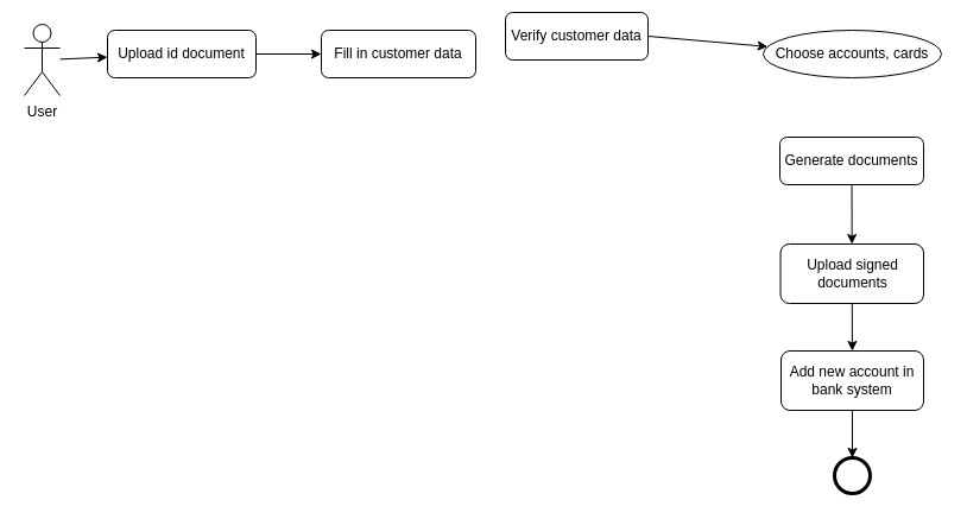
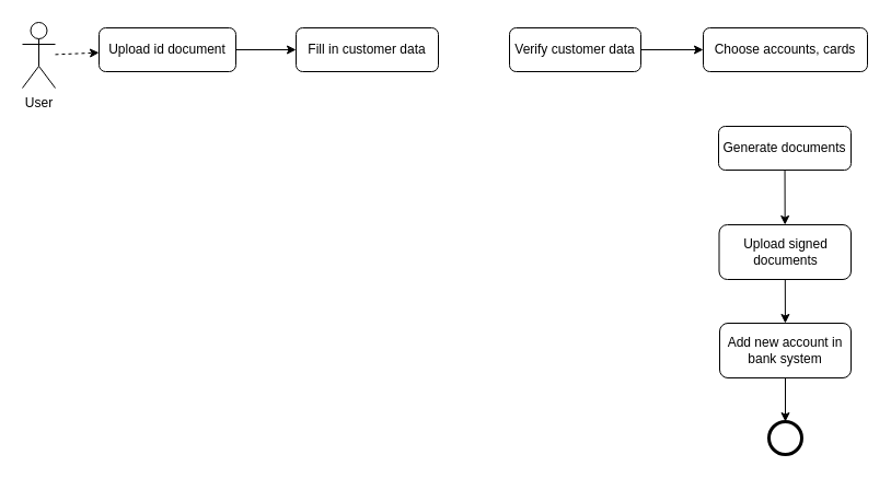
  <mxCell id="0" />
  <mxCell id="1" parent="0" />
- <mxCell id="2" value="" style="edgeStyle=none;html=1;" parent="1" source="3" target="5" edge="1"><mxGeometry relative="1" as="geometry" /></mxCell>
+ <mxCell id="2" value="" style="edgeStyle=none;html=1;dashed=1;" parent="1" source="3" target="5" edge="1"><mxGeometry relative="1" as="geometry" /></mxCell>
  <mxCell id="3" value="User" style="shape=umlActor;verticalLabelPosition=bottom;verticalAlign=top;html=1;outlineConnect=0;" parent="1" vertex="1"><mxGeometry x="20" y="20" width="30" height="60" as="geometry" /></mxCell>
  <mxCell id="4" value="" style="edgeStyle=none;html=1;" edge="1" parent="1" source="5" target="7"><mxGeometry relative="1" as="geometry" /></mxCell>
  <mxCell id="5" value="Upload id document" style="rounded=1;whiteSpace=wrap;html=1;verticalAlign=middle;" parent="1" vertex="1"><mxGeometry x="90" y="25" width="125" height="40" as="geometry" /></mxCell>
  <mxCell id="6" value="" style="edgeStyle=none;html=1;exitX=1;exitY=0.5;exitDx=0;exitDy=0;" edge="1" parent="1" source="16" target="8"><mxGeometry relative="1" as="geometry" /></mxCell>
  <mxCell id="7" value="Fill in customer data" style="whiteSpace=wrap;html=1;rounded=1;" vertex="1" parent="1"><mxGeometry x="270" y="25" width="130" height="40" as="geometry" /></mxCell>
- <mxCell id="8" value="Choose accounts, cards" style="ellipse;whiteSpace=wrap;html=1;" vertex="1" parent="1"><mxGeometry x="642" y="25" width="150" height="40" as="geometry" /></mxCell>
+ <mxCell id="8" value="Choose accounts, cards" style="whiteSpace=wrap;html=1;rounded=1;" vertex="1" parent="1"><mxGeometry x="642" y="25" width="150" height="40" as="geometry" /></mxCell>
  <mxCell id="9" value="" style="edgeStyle=none;html=1;fontSize=15;" edge="1" parent="1" source="10" target="12"><mxGeometry relative="1" as="geometry" /></mxCell>
  <mxCell id="10" value="Generate documents" style="whiteSpace=wrap;html=1;rounded=1;" vertex="1" parent="1"><mxGeometry x="656" y="115" width="121" height="40" as="geometry" /></mxCell>
  <mxCell id="11" value="" style="edgeStyle=none;html=1;fontSize=15;" edge="1" parent="1" source="12" target="14"><mxGeometry relative="1" as="geometry" /></mxCell>
  <mxCell id="12" value="Upload signed documents" style="whiteSpace=wrap;html=1;rounded=1;" vertex="1" parent="1"><mxGeometry x="656.5" y="205" width="120.5" height="50" as="geometry" /></mxCell>
  <mxCell id="13" style="edgeStyle=none;html=1;entryX=0.5;entryY=0;entryDx=0;entryDy=0;fontSize=15;" edge="1" parent="1" source="14" target="15"><mxGeometry relative="1" as="geometry" /></mxCell>
  <mxCell id="14" value="Add new account in bank system" style="whiteSpace=wrap;html=1;rounded=1;" vertex="1" parent="1"><mxGeometry x="657" y="295" width="120" height="50" as="geometry" /></mxCell>
  <mxCell id="15" value="" style="shape=ellipse;html=1;dashed=0;whitespace=wrap;aspect=fixed;strokeWidth=3;perimeter=ellipsePerimeter;fontSize=15;" vertex="1" parent="1"><mxGeometry x="702" y="385" width="30" height="30" as="geometry" /></mxCell>
- <mxCell id="16" value="Verify customer data" style="whiteSpace=wrap;html=1;rounded=1;" vertex="1" parent="1"><mxGeometry x="425" y="10" width="120" height="40" as="geometry" /></mxCell>
+ <mxCell id="16" value="Verify customer data" style="whiteSpace=wrap;html=1;rounded=1;" vertex="1" parent="1"><mxGeometry x="465" y="25" width="120" height="40" as="geometry" /></mxCell>
